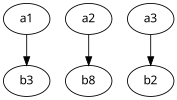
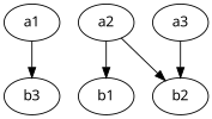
  digraph {
    fontname="Noto Sans"
    node [fontname="Noto Sans"]
    edge [fontname="Noto Sans"]
    a1
    b3
    a2
-   b1 [label=b8]
+   b1
    b2
    a3
    a1 -> b3
    a2 -> b1
+   a2 -> b2
    a3 -> b2
  }
